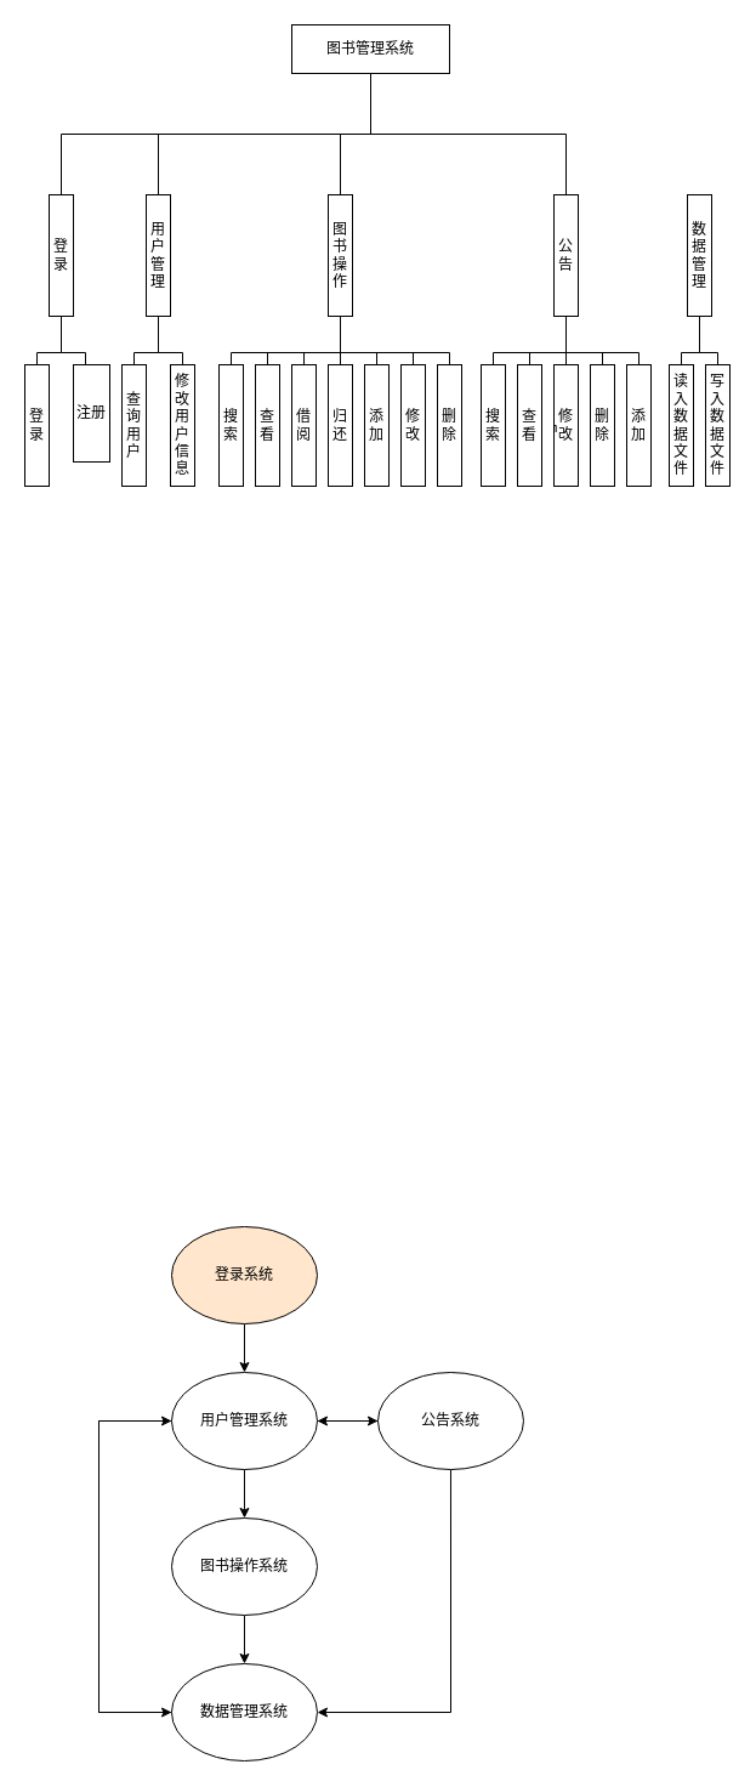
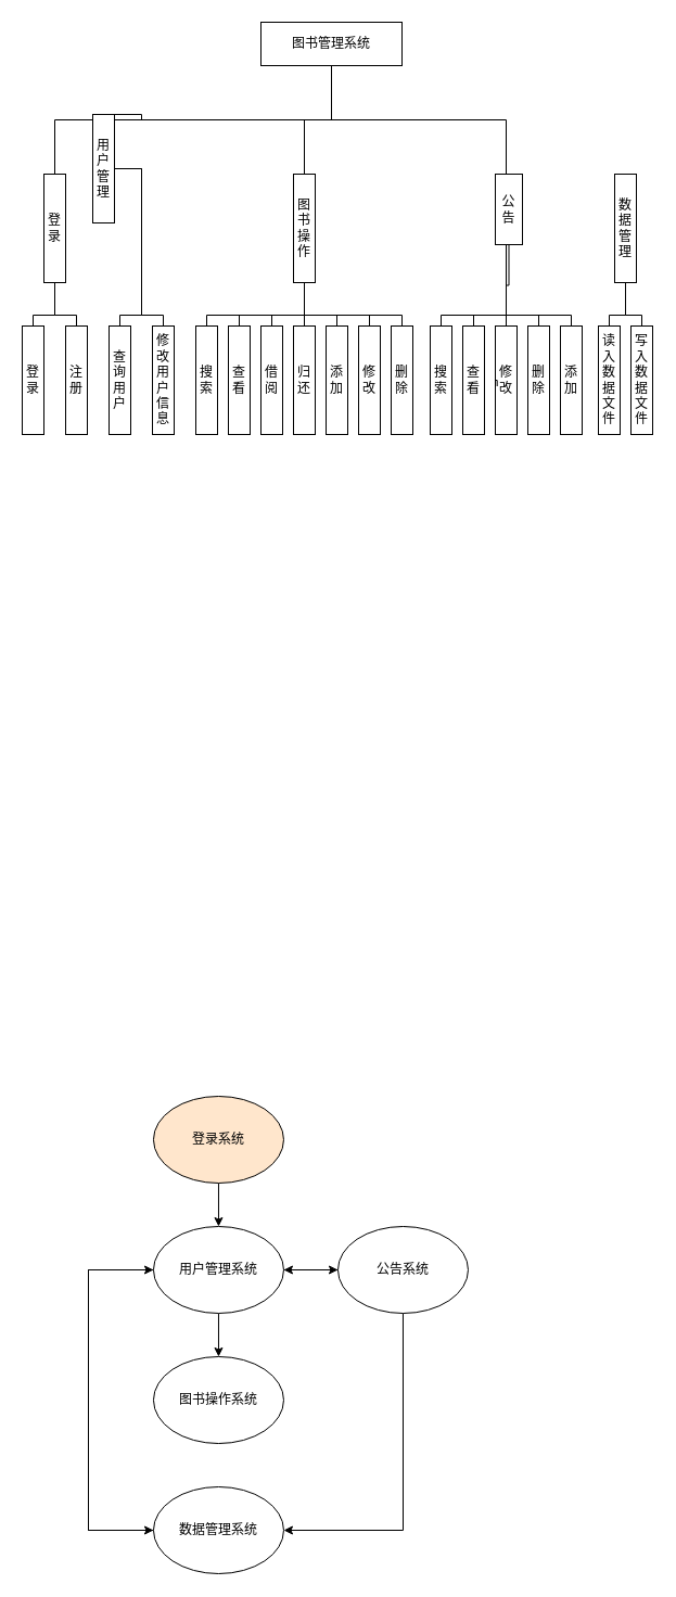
  <mxCell id="0" />
  <mxCell id="1" parent="0" />
  <mxCell id="2" style="edgeStyle=orthogonalEdgeStyle;rounded=0;orthogonalLoop=1;jettySize=auto;html=1;entryX=0;entryY=0.5;entryDx=0;entryDy=0;" parent="1" source="3" target="14" edge="1"><mxGeometry relative="1" as="geometry"><Array as="points"><mxPoint x="80.98" y="1410" /><mxPoint x="80.98" y="1170" /></Array></mxGeometry></mxCell>
  <mxCell id="3" value="数据管理系统" style="ellipse;whiteSpace=wrap;html=1;rounded=0;" parent="1" vertex="1"><mxGeometry x="140.98" y="1370" width="120" height="80" as="geometry" /></mxCell>
  <mxCell id="4" style="edgeStyle=orthogonalEdgeStyle;rounded=0;orthogonalLoop=1;jettySize=auto;html=1;" parent="1" source="5" target="14" edge="1"><mxGeometry relative="1" as="geometry" /></mxCell>
  <mxCell id="5" value="登录系统" style="ellipse;whiteSpace=wrap;html=1;rounded=0;fillColor=#ffe6cc;" parent="1" vertex="1"><mxGeometry x="140.98" y="1010" width="120" height="80" as="geometry" /></mxCell>
  <mxCell id="6" style="edgeStyle=orthogonalEdgeStyle;rounded=0;orthogonalLoop=1;jettySize=auto;html=1;entryX=1;entryY=0.5;entryDx=0;entryDy=0;" parent="1" source="8" target="14" edge="1"><mxGeometry relative="1" as="geometry" /></mxCell>
  <mxCell id="7" style="edgeStyle=orthogonalEdgeStyle;rounded=0;orthogonalLoop=1;jettySize=auto;html=1;entryX=1;entryY=0.5;entryDx=0;entryDy=0;" parent="1" source="8" target="3" edge="1"><mxGeometry relative="1" as="geometry"><Array as="points"><mxPoint x="370.98" y="1410" /></Array></mxGeometry></mxCell>
  <mxCell id="8" value="公告系统" style="ellipse;whiteSpace=wrap;html=1;rounded=0;" parent="1" vertex="1"><mxGeometry x="310.98" y="1130" width="120" height="80" as="geometry" /></mxCell>
- <mxCell id="9" style="edgeStyle=orthogonalEdgeStyle;rounded=0;orthogonalLoop=1;jettySize=auto;html=1;" parent="1" source="10" target="3" edge="1"><mxGeometry relative="1" as="geometry" /></mxCell>
  <mxCell id="10" value="图书操作系统" style="ellipse;whiteSpace=wrap;html=1;rounded=0;" parent="1" vertex="1"><mxGeometry x="140.98" y="1250" width="120" height="80" as="geometry" /></mxCell>
  <mxCell id="11" style="edgeStyle=orthogonalEdgeStyle;rounded=0;orthogonalLoop=1;jettySize=auto;html=1;" parent="1" source="14" target="10" edge="1"><mxGeometry relative="1" as="geometry" /></mxCell>
  <mxCell id="12" style="edgeStyle=orthogonalEdgeStyle;rounded=0;orthogonalLoop=1;jettySize=auto;html=1;entryX=0;entryY=0.5;entryDx=0;entryDy=0;" parent="1" source="14" target="3" edge="1"><mxGeometry relative="1" as="geometry"><Array as="points"><mxPoint x="80.98" y="1170" /><mxPoint x="80.98" y="1410" /></Array></mxGeometry></mxCell>
  <mxCell id="13" style="edgeStyle=orthogonalEdgeStyle;rounded=0;orthogonalLoop=1;jettySize=auto;html=1;" parent="1" source="14" target="8" edge="1"><mxGeometry relative="1" as="geometry" /></mxCell>
  <mxCell id="14" value="用户管理系统" style="ellipse;whiteSpace=wrap;html=1;rounded=0;" parent="1" vertex="1"><mxGeometry x="140.98" y="1130" width="120" height="80" as="geometry" /></mxCell>
  <mxCell id="15" style="edgeStyle=orthogonalEdgeStyle;rounded=0;orthogonalLoop=1;jettySize=auto;html=1;endArrow=none;endFill=0;" parent="1" source="19" target="22" edge="1"><mxGeometry relative="1" as="geometry"><Array as="points"><mxPoint x="305" y="110" /><mxPoint x="50" y="110" /></Array></mxGeometry></mxCell>
  <mxCell id="16" style="orthogonalLoop=1;jettySize=auto;html=1;entryX=0.5;entryY=0;entryDx=0;entryDy=0;shadow=0;jumpStyle=none;rounded=0;strokeColor=default;edgeStyle=orthogonalEdgeStyle;endArrow=none;endFill=0;" parent="1" source="19" target="25" edge="1"><mxGeometry relative="1" as="geometry"><Array as="points"><mxPoint x="305" y="110" /><mxPoint x="130" y="110" /></Array></mxGeometry></mxCell>
  <mxCell id="17" style="edgeStyle=orthogonalEdgeStyle;rounded=0;orthogonalLoop=1;jettySize=auto;html=1;entryX=0.5;entryY=0;entryDx=0;entryDy=0;endArrow=none;endFill=0;" parent="1" source="19" target="33" edge="1"><mxGeometry relative="1" as="geometry" /></mxCell>
  <mxCell id="18" style="edgeStyle=orthogonalEdgeStyle;rounded=0;orthogonalLoop=1;jettySize=auto;html=1;endArrow=none;endFill=0;" parent="1" source="19" target="39" edge="1"><mxGeometry relative="1" as="geometry"><Array as="points"><mxPoint x="305" y="110" /><mxPoint x="466" y="110" /></Array></mxGeometry></mxCell>
  <mxCell id="19" value="图书管理系统" style="rounded=0;whiteSpace=wrap;html=1;flipH=1;flipV=1;" parent="1" vertex="1"><mxGeometry x="240" y="20" width="130" height="40" as="geometry" /></mxCell>
  <mxCell id="20" style="edgeStyle=orthogonalEdgeStyle;rounded=0;orthogonalLoop=1;jettySize=auto;html=1;endArrow=none;endFill=0;" parent="1" source="22" target="43" edge="1"><mxGeometry relative="1" as="geometry"><Array as="points"><mxPoint x="50" y="290" /><mxPoint x="30" y="290" /></Array></mxGeometry></mxCell>
  <mxCell id="21" style="edgeStyle=orthogonalEdgeStyle;rounded=0;orthogonalLoop=1;jettySize=auto;html=1;endArrow=none;endFill=0;" parent="1" source="22" target="44" edge="1"><mxGeometry relative="1" as="geometry"><Array as="points"><mxPoint x="50" y="290" /><mxPoint x="70" y="290" /></Array></mxGeometry></mxCell>
  <mxCell id="22" value="登录" style="rounded=0;whiteSpace=wrap;html=1;align=center;" parent="1" vertex="1"><mxGeometry x="40" y="160" width="20" height="100" as="geometry" /></mxCell>
  <mxCell id="23" style="edgeStyle=orthogonalEdgeStyle;rounded=0;orthogonalLoop=1;jettySize=auto;html=1;endArrow=none;endFill=0;" parent="1" source="25" target="45" edge="1"><mxGeometry relative="1" as="geometry"><Array as="points"><mxPoint x="130" y="290" /><mxPoint x="110" y="290" /></Array></mxGeometry></mxCell>
  <mxCell id="24" style="edgeStyle=orthogonalEdgeStyle;rounded=0;orthogonalLoop=1;jettySize=auto;html=1;endArrow=none;endFill=0;" parent="1" source="25" target="46" edge="1"><mxGeometry relative="1" as="geometry"><Array as="points"><mxPoint x="130" y="290" /><mxPoint x="150" y="290" /></Array></mxGeometry></mxCell>
- <mxCell id="25" value="用户管理" style="rounded=0;whiteSpace=wrap;html=1;align=center;" parent="1" vertex="1"><mxGeometry x="120" y="160" width="20" height="100" as="geometry" /></mxCell>
+ <mxCell id="25" value="用户管理" style="rounded=0;whiteSpace=wrap;html=1;align=center;" parent="1" vertex="1"><mxGeometry x="85" y="105" width="20" height="100" as="geometry" /></mxCell>
  <mxCell id="26" style="edgeStyle=orthogonalEdgeStyle;shape=connector;rounded=0;orthogonalLoop=1;jettySize=auto;html=1;labelBackgroundColor=default;strokeColor=default;fontFamily=Helvetica;fontSize=11;fontColor=default;endArrow=none;endFill=0;" parent="1" source="33" target="47" edge="1"><mxGeometry relative="1" as="geometry"><Array as="points"><mxPoint x="280" y="290" /><mxPoint x="190" y="290" /></Array></mxGeometry></mxCell>
  <mxCell id="27" style="edgeStyle=orthogonalEdgeStyle;shape=connector;rounded=0;orthogonalLoop=1;jettySize=auto;html=1;labelBackgroundColor=default;strokeColor=default;fontFamily=Helvetica;fontSize=11;fontColor=default;endArrow=none;endFill=0;" parent="1" source="33" target="48" edge="1"><mxGeometry relative="1" as="geometry"><Array as="points"><mxPoint x="280" y="290" /><mxPoint x="220" y="290" /></Array></mxGeometry></mxCell>
  <mxCell id="28" style="edgeStyle=orthogonalEdgeStyle;shape=connector;rounded=0;orthogonalLoop=1;jettySize=auto;html=1;labelBackgroundColor=default;strokeColor=default;fontFamily=Helvetica;fontSize=11;fontColor=default;endArrow=none;endFill=0;" parent="1" source="33" target="49" edge="1"><mxGeometry relative="1" as="geometry"><Array as="points"><mxPoint x="280" y="290" /><mxPoint x="250" y="290" /></Array></mxGeometry></mxCell>
  <mxCell id="29" style="edgeStyle=orthogonalEdgeStyle;shape=connector;rounded=0;orthogonalLoop=1;jettySize=auto;html=1;labelBackgroundColor=default;strokeColor=default;fontFamily=Helvetica;fontSize=11;fontColor=default;endArrow=none;endFill=0;" parent="1" source="33" target="50" edge="1"><mxGeometry relative="1" as="geometry"><Array as="points"><mxPoint x="280" y="300" /><mxPoint x="280" y="300" /></Array></mxGeometry></mxCell>
  <mxCell id="30" style="edgeStyle=orthogonalEdgeStyle;shape=connector;rounded=0;orthogonalLoop=1;jettySize=auto;html=1;labelBackgroundColor=default;strokeColor=default;fontFamily=Helvetica;fontSize=11;fontColor=default;endArrow=none;endFill=0;" parent="1" source="33" target="51" edge="1"><mxGeometry relative="1" as="geometry"><Array as="points"><mxPoint x="280" y="290" /><mxPoint x="310" y="290" /></Array></mxGeometry></mxCell>
  <mxCell id="31" style="edgeStyle=orthogonalEdgeStyle;shape=connector;rounded=0;orthogonalLoop=1;jettySize=auto;html=1;labelBackgroundColor=default;strokeColor=default;fontFamily=Helvetica;fontSize=11;fontColor=default;endArrow=none;endFill=0;" parent="1" source="33" target="52" edge="1"><mxGeometry relative="1" as="geometry"><Array as="points"><mxPoint x="280" y="290" /><mxPoint x="340" y="290" /></Array></mxGeometry></mxCell>
  <mxCell id="32" style="edgeStyle=orthogonalEdgeStyle;shape=connector;rounded=0;orthogonalLoop=1;jettySize=auto;html=1;labelBackgroundColor=default;strokeColor=default;fontFamily=Helvetica;fontSize=11;fontColor=default;endArrow=none;endFill=0;" parent="1" source="33" target="53" edge="1"><mxGeometry relative="1" as="geometry"><Array as="points"><mxPoint x="280" y="290" /><mxPoint x="370" y="290" /></Array></mxGeometry></mxCell>
  <mxCell id="33" value="图书操作" style="rounded=0;whiteSpace=wrap;html=1;align=center;" parent="1" vertex="1"><mxGeometry x="270" y="160" width="20" height="100" as="geometry" /></mxCell>
  <mxCell id="34" style="edgeStyle=orthogonalEdgeStyle;shape=connector;rounded=0;orthogonalLoop=1;jettySize=auto;html=1;labelBackgroundColor=default;strokeColor=default;fontFamily=Helvetica;fontSize=11;fontColor=default;endArrow=none;endFill=0;" parent="1" source="39" target="54" edge="1"><mxGeometry relative="1" as="geometry"><Array as="points"><mxPoint x="466" y="290" /><mxPoint x="406" y="290" /></Array></mxGeometry></mxCell>
  <mxCell id="35" style="edgeStyle=orthogonalEdgeStyle;shape=connector;rounded=0;orthogonalLoop=1;jettySize=auto;html=1;labelBackgroundColor=default;strokeColor=default;fontFamily=Helvetica;fontSize=11;fontColor=default;endArrow=none;endFill=0;" parent="1" source="39" target="55" edge="1"><mxGeometry relative="1" as="geometry"><Array as="points"><mxPoint x="466" y="290" /><mxPoint x="436" y="290" /></Array></mxGeometry></mxCell>
  <mxCell id="36" style="edgeStyle=orthogonalEdgeStyle;shape=connector;rounded=0;orthogonalLoop=1;jettySize=auto;html=1;labelBackgroundColor=default;strokeColor=default;fontFamily=Helvetica;fontSize=11;fontColor=default;endArrow=none;endFill=0;" parent="1" source="39" target="57" edge="1"><mxGeometry relative="1" as="geometry" /></mxCell>
  <mxCell id="37" style="edgeStyle=orthogonalEdgeStyle;shape=connector;rounded=0;orthogonalLoop=1;jettySize=auto;html=1;labelBackgroundColor=default;strokeColor=default;fontFamily=Helvetica;fontSize=11;fontColor=default;endArrow=none;endFill=0;" parent="1" source="39" target="58" edge="1"><mxGeometry relative="1" as="geometry"><Array as="points"><mxPoint x="466" y="290" /><mxPoint x="496" y="290" /></Array></mxGeometry></mxCell>
  <mxCell id="38" style="edgeStyle=orthogonalEdgeStyle;shape=connector;rounded=0;orthogonalLoop=1;jettySize=auto;html=1;labelBackgroundColor=default;strokeColor=default;fontFamily=Helvetica;fontSize=11;fontColor=default;endArrow=none;endFill=0;" parent="1" source="39" target="56" edge="1"><mxGeometry relative="1" as="geometry"><Array as="points"><mxPoint x="466" y="290" /><mxPoint x="526" y="290" /></Array></mxGeometry></mxCell>
- <mxCell id="39" value="公告" style="rounded=0;whiteSpace=wrap;html=1;align=center;" parent="1" vertex="1"><mxGeometry x="456" y="160" width="20" height="100" as="geometry" /></mxCell>
+ <mxCell id="39" value="公告" style="rounded=0;whiteSpace=wrap;html=1;align=center;" parent="1" vertex="1"><mxGeometry x="456" y="160" width="25" height="65" as="geometry" /></mxCell>
  <mxCell id="40" style="edgeStyle=orthogonalEdgeStyle;shape=connector;rounded=0;orthogonalLoop=1;jettySize=auto;html=1;labelBackgroundColor=default;strokeColor=default;fontFamily=Helvetica;fontSize=11;fontColor=default;endArrow=none;endFill=0;" parent="1" source="42" target="60" edge="1"><mxGeometry relative="1" as="geometry"><Array as="points"><mxPoint x="576" y="290" /><mxPoint x="561" y="290" /></Array></mxGeometry></mxCell>
  <mxCell id="41" style="edgeStyle=orthogonalEdgeStyle;shape=connector;rounded=0;orthogonalLoop=1;jettySize=auto;html=1;labelBackgroundColor=default;strokeColor=default;fontFamily=Helvetica;fontSize=11;fontColor=default;endArrow=none;endFill=0;" parent="1" source="42" target="61" edge="1"><mxGeometry relative="1" as="geometry"><Array as="points"><mxPoint x="576" y="290" /><mxPoint x="591" y="290" /></Array></mxGeometry></mxCell>
  <mxCell id="42" value="数据管理" style="rounded=0;whiteSpace=wrap;html=1;align=center;" parent="1" vertex="1"><mxGeometry x="566" y="160" width="20" height="100" as="geometry" /></mxCell>
  <mxCell id="43" value="登录" style="rounded=0;whiteSpace=wrap;html=1;align=center;" parent="1" vertex="1"><mxGeometry x="20" y="300" width="20" height="100" as="geometry" /></mxCell>
- <mxCell id="44" value="注册" style="rounded=0;whiteSpace=wrap;html=1;align=center;" parent="1" vertex="1"><mxGeometry x="60" y="300" width="30" height="80" as="geometry" /></mxCell>
+ <mxCell id="44" value="注册" style="rounded=0;whiteSpace=wrap;html=1;align=center;" parent="1" vertex="1"><mxGeometry x="60" y="300" width="20" height="100" as="geometry" /></mxCell>
  <mxCell id="45" value="查询用户" style="rounded=0;whiteSpace=wrap;html=1;align=center;" parent="1" vertex="1"><mxGeometry x="100" y="300" width="20" height="100" as="geometry" /></mxCell>
  <mxCell id="46" value="修改用户信息" style="rounded=0;whiteSpace=wrap;html=1;align=center;" parent="1" vertex="1"><mxGeometry x="140" y="300" width="20" height="100" as="geometry" /></mxCell>
  <mxCell id="47" value="搜索" style="rounded=0;whiteSpace=wrap;align=center;glass=0;verticalAlign=middle;horizontal=1;html=1;" parent="1" vertex="1"><mxGeometry x="180" y="300" width="20" height="100" as="geometry" /></mxCell>
  <mxCell id="48" value="查看" style="rounded=0;whiteSpace=wrap;align=center;glass=0;verticalAlign=middle;horizontal=1;html=1;" parent="1" vertex="1"><mxGeometry x="210" y="300" width="20" height="100" as="geometry" /></mxCell>
  <mxCell id="49" value="借阅" style="rounded=0;whiteSpace=wrap;align=center;glass=0;verticalAlign=middle;horizontal=1;html=1;" parent="1" vertex="1"><mxGeometry x="240" y="300" width="20" height="100" as="geometry" /></mxCell>
  <mxCell id="50" value="归还" style="rounded=0;whiteSpace=wrap;align=center;glass=0;verticalAlign=middle;horizontal=1;html=1;" parent="1" vertex="1"><mxGeometry x="270" y="300" width="20" height="100" as="geometry" /></mxCell>
  <mxCell id="51" value="添加" style="rounded=0;whiteSpace=wrap;align=center;glass=0;verticalAlign=middle;horizontal=1;html=1;" parent="1" vertex="1"><mxGeometry x="300" y="300" width="20" height="100" as="geometry" /></mxCell>
  <mxCell id="52" value="修改" style="rounded=0;whiteSpace=wrap;align=center;glass=0;verticalAlign=middle;horizontal=1;html=1;" parent="1" vertex="1"><mxGeometry x="330" y="300" width="20" height="100" as="geometry" /></mxCell>
  <mxCell id="53" value="删除" style="rounded=0;whiteSpace=wrap;align=center;glass=0;verticalAlign=middle;horizontal=1;html=1;" parent="1" vertex="1"><mxGeometry x="360" y="300" width="20" height="100" as="geometry" /></mxCell>
  <mxCell id="54" value="搜索" style="rounded=0;whiteSpace=wrap;align=center;glass=0;verticalAlign=middle;horizontal=1;html=1;" parent="1" vertex="1"><mxGeometry x="396" y="300" width="20" height="100" as="geometry" /></mxCell>
  <mxCell id="55" value="查看" style="rounded=0;whiteSpace=wrap;align=center;glass=0;verticalAlign=middle;horizontal=1;html=1;" parent="1" vertex="1"><mxGeometry x="426" y="300" width="20" height="100" as="geometry" /></mxCell>
  <mxCell id="56" value="添加" style="rounded=0;whiteSpace=wrap;align=center;glass=0;verticalAlign=middle;horizontal=1;html=1;" parent="1" vertex="1"><mxGeometry x="516" y="300" width="20" height="100" as="geometry" /></mxCell>
  <mxCell id="57" value="修改" style="rounded=0;whiteSpace=wrap;align=center;glass=0;verticalAlign=middle;horizontal=1;html=1;" parent="1" vertex="1"><mxGeometry x="456" y="300" width="20" height="100" as="geometry" /></mxCell>
  <mxCell id="58" value="删除" style="rounded=0;whiteSpace=wrap;align=center;glass=0;verticalAlign=middle;horizontal=1;html=1;" parent="1" vertex="1"><mxGeometry x="486" y="300" width="20" height="100" as="geometry" /></mxCell>
  <mxCell id="59" style="edgeStyle=orthogonalEdgeStyle;shape=connector;rounded=0;orthogonalLoop=1;jettySize=auto;html=1;exitX=0;exitY=0.5;exitDx=0;exitDy=0;entryX=0.084;entryY=0.555;entryDx=0;entryDy=0;entryPerimeter=0;labelBackgroundColor=default;strokeColor=default;fontFamily=Helvetica;fontSize=11;fontColor=default;endArrow=none;endFill=0;" parent="1" source="57" target="57" edge="1"><mxGeometry relative="1" as="geometry" /></mxCell>
  <mxCell id="60" value="读入数据文件" style="rounded=0;whiteSpace=wrap;align=center;glass=0;verticalAlign=middle;horizontal=1;html=1;" parent="1" vertex="1"><mxGeometry x="551" y="300" width="20" height="100" as="geometry" /></mxCell>
  <mxCell id="61" value="写入数据文件" style="rounded=0;whiteSpace=wrap;align=center;glass=0;verticalAlign=middle;horizontal=1;html=1;" parent="1" vertex="1"><mxGeometry x="581" y="300" width="20" height="100" as="geometry" /></mxCell>
